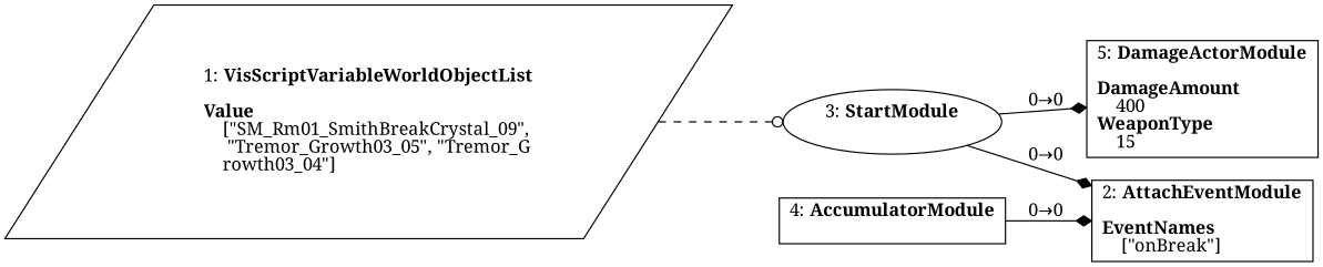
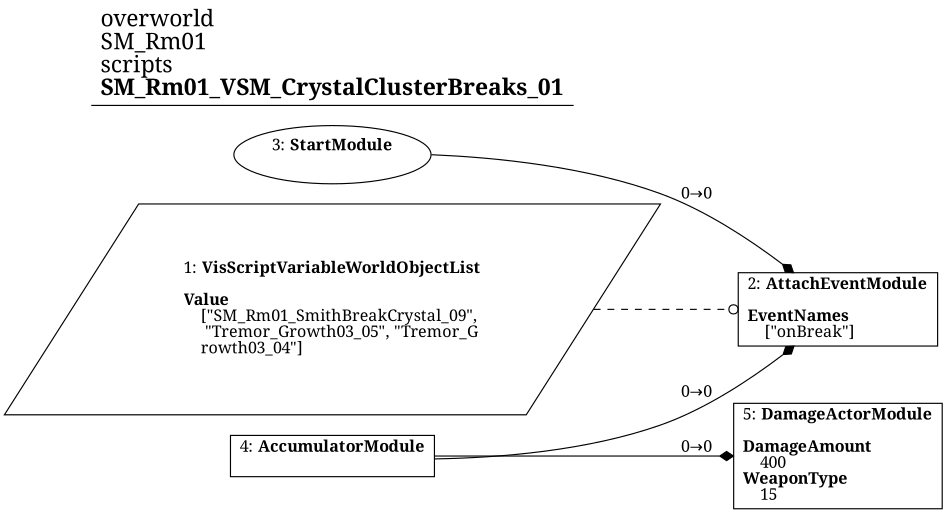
  digraph {
    fontname="Noto Serif"
    rankdir=LR
    splines=spline
    node [fontname="Noto Serif" shape=box]
    edge [arrowhead=diamond fontname="Noto Serif"]
    n1 [label=<1: <b>VisScriptVariableWorldObjectList</b><br/><br/><b>Value</b><br align="left"/>    [&quot;SM_Rm01_SmithBreakCrystal_09&quot;,<br align="left"/>     &quot;Tremor_Growth03_05&quot;, &quot;Tremor_G<br align="left"/>    rowth03_04&quot;]<br align="left"/>> shape=parallelogram]
    n2 [label=<2: <b>AttachEventModule</b><br/><br/><b>EventNames</b><br align="left"/>    [&quot;onBreak&quot;]<br align="left"/>>]
    n3 [label=<5: <b>DamageActorModule</b><br/><br/><b>DamageAmount</b><br align="left"/>    400<br align="left"/><b>WeaponType</b><br align="left"/>    15<br align="left"/>>]
    n4 [label=<4: <b>AccumulatorModule</b><br/><br/>>]
    n5 [label=<3: <b>StartModule</b><br/><br/>> shape=oval]
-   n1 -> n5 [arrowhead=odot style=dashed]
+   n6 [label=<<font point-size="20">overworld<br align="left"/>SM_Rm01<br align="left"/>scripts<br align="left"/><b>SM_Rm01_VSM_CrystalClusterBreaks_01</b><br align="left"/></font>> shape=underline]
+   n1 -> n2 [arrowhead=odot style=dashed]
    n4 -> n2 [label="0→0"]
-   n5 -> n3 [label="0→0"]
+   n4 -> n3 [label="0→0"]
    n5 -> n2 [label="0→0"]
  }
